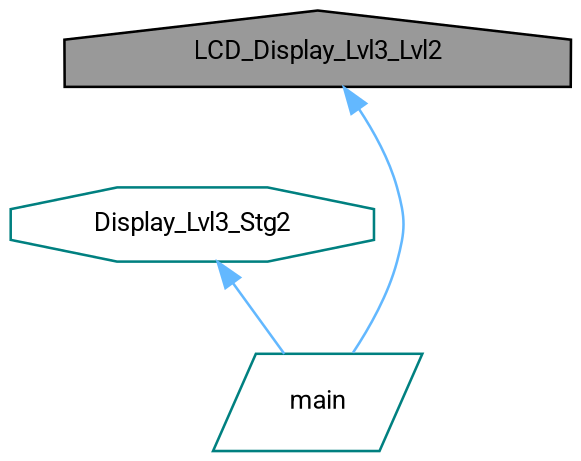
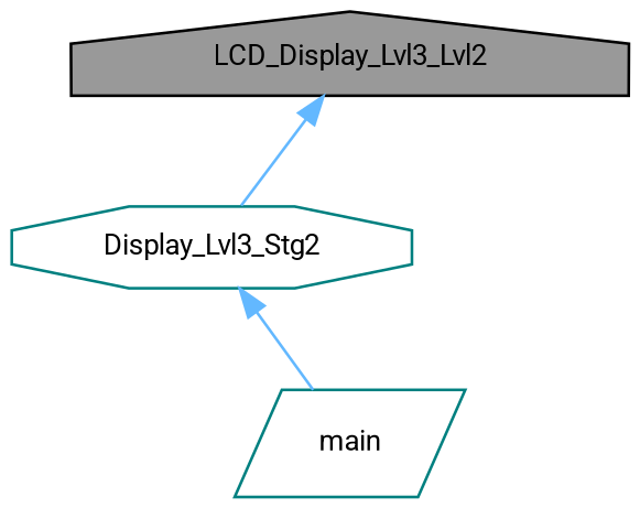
  digraph {
    fontname=Roboto
    rankdir=TB
    node [color=teal fillcolor=white fontname=Roboto fontsize=10 style=filled]
    edge [color=steelblue1 dir=back fontname=Roboto fontsize=10 labelfontname=Helvetica labelfontsize=10 style=solid]
    n1 [color=black fillcolor=grey60 fontcolor=black height=0.2 label=LCD_Display_Lvl3_Lvl2 shape=house width=0.4]
    n2 [height=0.2 label=Display_Lvl3_Stg2 shape=octagon width=0.4]
    n3 [height=0.2 label=main shape=parallelogram width=0.4]
-   n1 -> n3
+   n1 -> n2
    n2 -> n3
  }
